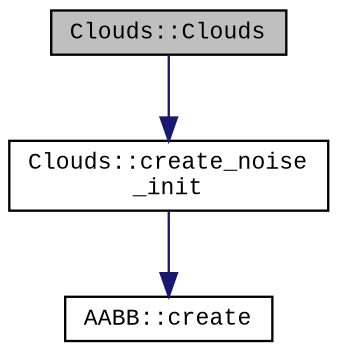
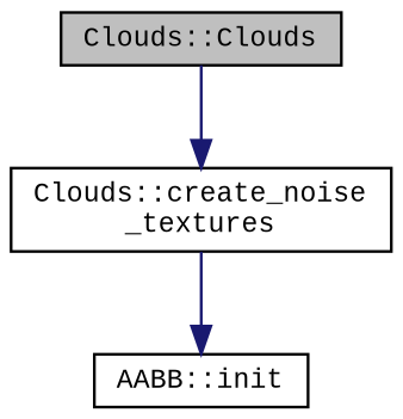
  digraph {
    fontname="Liberation Mono"
    rankdir=TB
    node [color=black fontname="Liberation Mono" fontsize=10 shape=record]
    edge [color=midnightblue fontname="Liberation Mono" fontsize=10 labelfontname=Helvetica labelfontsize=10 style=solid]
    n1 [fillcolor=grey75 fontcolor=black height=0.2 label="Clouds::Clouds" style=filled width=0.4]
-   n2 [height=0.2 label="Clouds::create_noise\l_init" width=0.4]
-   n3 [height=0.2 label="AABB::create" width=0.4]
+   n2 [height=0.2 label="Clouds::create_noise\l_textures" width=0.4]
+   n3 [height=0.2 label="AABB::init" width=0.4]
    n1 -> n2
    n2 -> n3
  }
